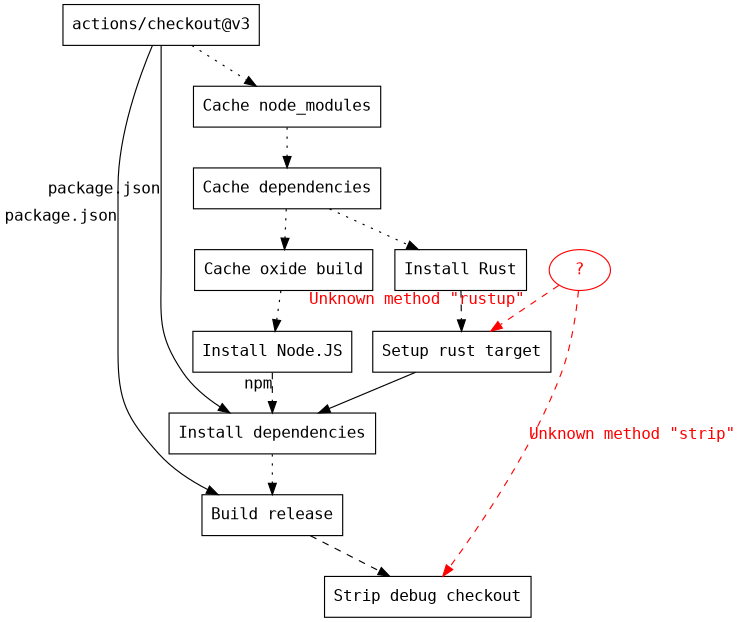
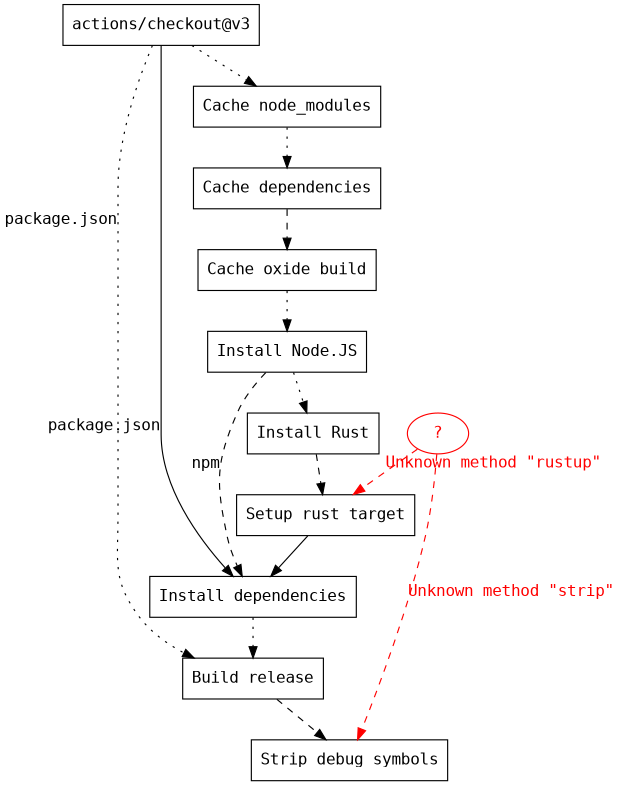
  digraph {
    fontname="DejaVu Sans Mono"
    node [fontname="DejaVu Sans Mono" shape=rect]
    edge [fontname="DejaVu Sans Mono" style=dotted]
    "actions/checkout@v3"
    "Cache node_modules"
    "Install dependencies"
    "Build release"
    n5 [label="Cache dependencies"]
-   "Strip debug symbols" [label="Strip debug checkout"]
+   "Strip debug symbols"
    "Cache oxide build"
    "Install Node.JS"
    "Install Rust"
    "Setup rust target"
    "?" [color=red fontcolor=red shape=ellipse]
    "actions/checkout@v3" -> "Cache node_modules"
    "actions/checkout@v3" -> "Install dependencies" [decorate=false xlabel="package.json" style=""]
-   "actions/checkout@v3" -> "Build release" [decorate=false xlabel="package.json" style=""]
+   "actions/checkout@v3" -> "Build release" [decorate=false xlabel="package.json"]
    "Cache node_modules" -> n5
    "Install dependencies" -> "Build release"
    "Build release" -> "Strip debug symbols" [style=dashed]
-   n5 -> "Cache oxide build"
+   n5 -> "Cache oxide build" [style=dashed]
    "Cache oxide build" -> "Install Node.JS"
    "Install Node.JS" -> "Install dependencies" [style=dashed xlabel=npm]
-   n5 -> "Install Rust"
+   "Install Node.JS" -> "Install Rust"
    "Install Rust" -> "Setup rust target" [style=dashed]
    "Setup rust target" -> "Install dependencies" [style=solid]
    "?" -> "Strip debug symbols" [color=red fontcolor=red style=dashed xlabel="Unknown method \"strip\""]
    "?" -> "Setup rust target" [color=red fontcolor=red style=dashed xlabel="Unknown method \"rustup\""]
  }
